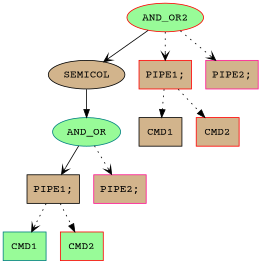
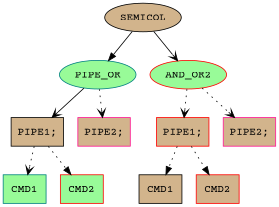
  digraph {
    fontname="Courier Prime"
    node [color=red fillcolor=tan fontname="Courier Prime" style=filled shape=box]
    edge [arrowhead=vee fontname="Courier Prime" style=dotted]
    SEMICOL [color=black shape=""]
-   AND_OR [color=teal fillcolor=palegreen shape=""]
+   AND_OR [color=teal fillcolor=palegreen label=PIPE_OR shape=""]
    AND_OR2 [fillcolor=palegreen shape=""]
    n4 [color=black label="PIPE1;"]
    n5 [color=deeppink label="PIPE2;"]
    n6 [label="PIPE1;"]
    n7 [color=deeppink label="PIPE2;"]
    n8 [color=teal fillcolor=palegreen label=CMD1]
    n9 [fillcolor=palegreen label=CMD2]
    n10 [color=black label=CMD1]
    n11 [label=CMD2]
    SEMICOL -> AND_OR [arrowhead=normal style=solid]
-   AND_OR2 -> SEMICOL [style=solid]
+   SEMICOL -> AND_OR2 [style=solid]
    AND_OR -> n4 [style=solid]
    AND_OR -> n5
    AND_OR2 -> n6
    AND_OR2 -> n7
    n4 -> n8
    n4 -> n9 [arrowhead=normal]
    n6 -> n10 [arrowhead=normal]
    n6 -> n11 [arrowhead=normal]
  }
